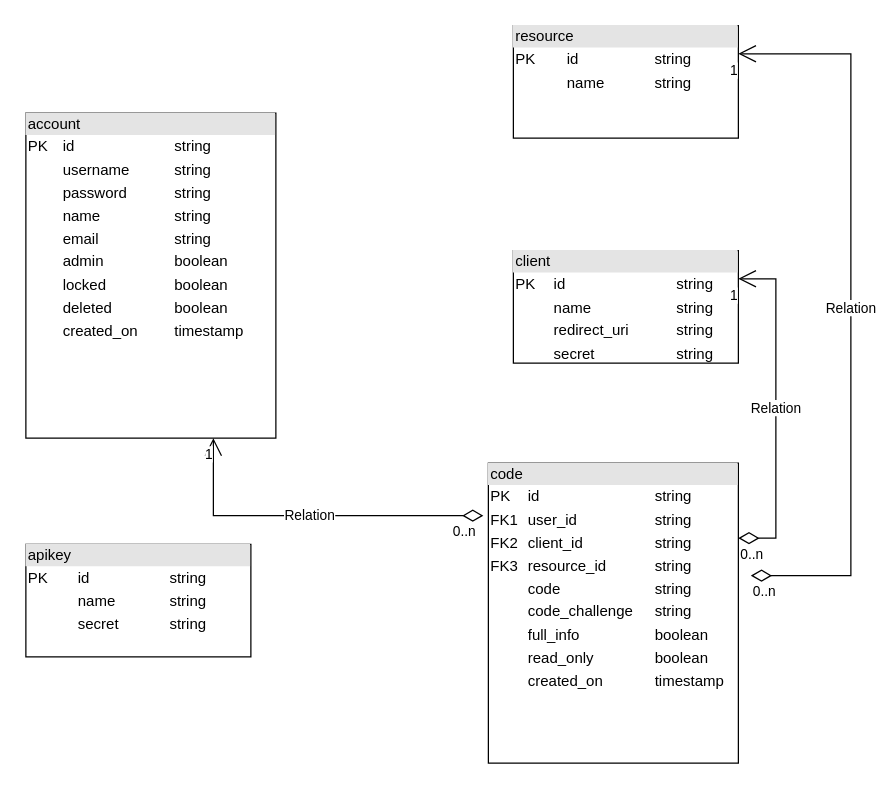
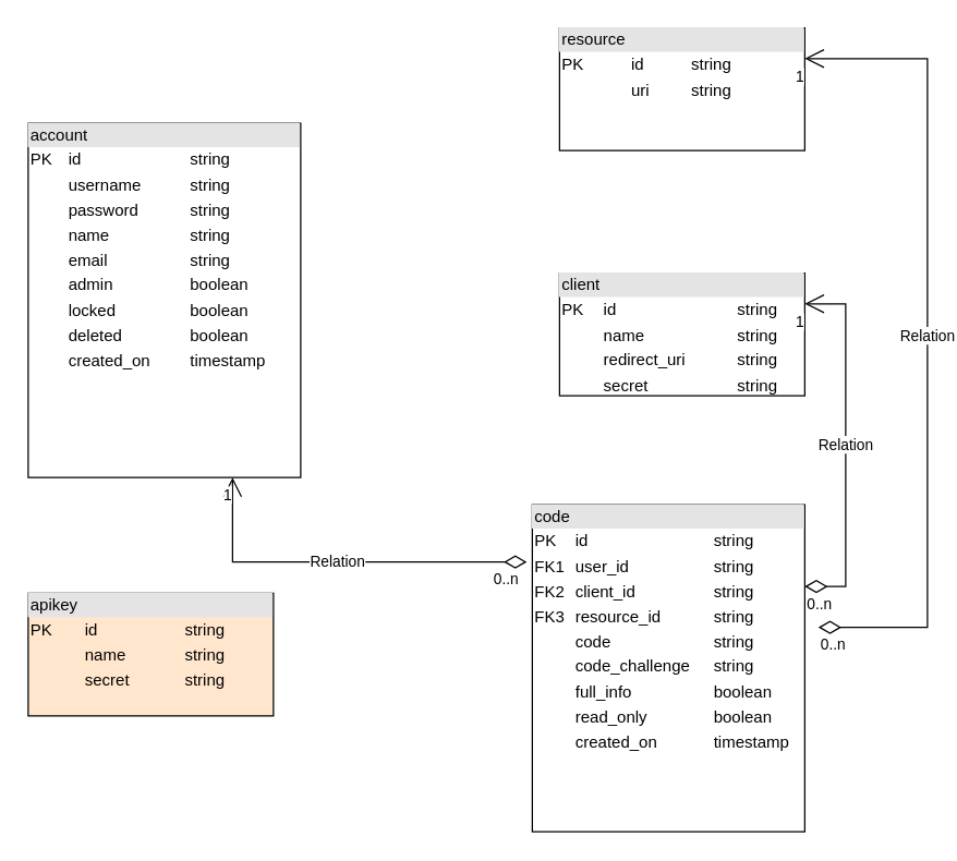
  <mxCell id="0" />
  <mxCell id="1" parent="0" />
  <mxCell id="2" value="&lt;div style=&quot;box-sizing:border-box;width:100%;background:#e4e4e4;padding:2px;&quot;&gt;account&lt;/div&gt;&lt;table style=&quot;width:100%;font-size:1em;&quot; cellspacing=&quot;0&quot; cellpadding=&quot;2&quot;&gt;&lt;tbody&gt;&lt;tr&gt;&lt;td&gt;PK&lt;/td&gt;&lt;td&gt;id&lt;/td&gt;&lt;td&gt;string&lt;br&gt;&lt;/td&gt;&lt;/tr&gt;&lt;tr&gt;&lt;td&gt;&lt;br&gt;&lt;/td&gt;&lt;td&gt;username&lt;br&gt;&lt;/td&gt;&lt;td&gt;string&lt;br&gt;&lt;/td&gt;&lt;/tr&gt;&lt;tr&gt;&lt;td&gt;&lt;/td&gt;&lt;td&gt;password&lt;br&gt;&lt;/td&gt;&lt;td&gt;string&lt;br&gt;&lt;/td&gt;&lt;/tr&gt;&lt;tr&gt;&lt;td&gt;&lt;br&gt;&lt;/td&gt;&lt;td&gt;name&lt;br&gt;&lt;/td&gt;&lt;td&gt;string&lt;br&gt;&lt;/td&gt;&lt;/tr&gt;&lt;tr&gt;&lt;td&gt;&lt;br&gt;&lt;/td&gt;&lt;td&gt;email&lt;br&gt;&lt;/td&gt;&lt;td&gt;string&lt;br&gt;&lt;/td&gt;&lt;/tr&gt;&lt;tr&gt;&lt;td&gt;&lt;br&gt;&lt;/td&gt;&lt;td&gt;admin&lt;br&gt;&lt;/td&gt;&lt;td&gt;boolean&lt;br&gt;&lt;/td&gt;&lt;/tr&gt;&lt;tr&gt;&lt;td&gt;&lt;br&gt;&lt;/td&gt;&lt;td&gt;locked&lt;br&gt;&lt;/td&gt;&lt;td&gt;boolean&lt;br&gt;&lt;/td&gt;&lt;/tr&gt;&lt;tr&gt;&lt;td&gt;&lt;br&gt;&lt;/td&gt;&lt;td&gt;deleted&lt;br&gt;&lt;/td&gt;&lt;td&gt;boolean&lt;br&gt;&lt;/td&gt;&lt;/tr&gt;&lt;tr&gt;&lt;td&gt;&lt;br&gt;&lt;/td&gt;&lt;td&gt;created_on&lt;br&gt;&lt;/td&gt;&lt;td&gt;timestamp&lt;br&gt;&lt;/td&gt;&lt;/tr&gt;&lt;/tbody&gt;&lt;/table&gt;" style="verticalAlign=top;align=left;overflow=fill;html=1;" vertex="1" parent="1"><mxGeometry x="20" y="90" width="200" height="260" as="geometry" /></mxCell>
  <mxCell id="3" value="&lt;div style=&quot;box-sizing:border-box;width:100%;background:#e4e4e4;padding:2px;&quot;&gt;client&lt;/div&gt;&lt;table style=&quot;width:100%;font-size:1em;&quot; cellspacing=&quot;0&quot; cellpadding=&quot;2&quot;&gt;&lt;tbody&gt;&lt;tr&gt;&lt;td&gt;PK&lt;/td&gt;&lt;td&gt;id&lt;br&gt;&lt;/td&gt;&lt;td&gt;string&lt;br&gt;&lt;/td&gt;&lt;/tr&gt;&lt;tr&gt;&lt;td&gt;&lt;br&gt;&lt;/td&gt;&lt;td&gt;name&lt;br&gt;&lt;/td&gt;&lt;td&gt;string&lt;br&gt;&lt;/td&gt;&lt;/tr&gt;&lt;tr&gt;&lt;td&gt;&lt;/td&gt;&lt;td&gt;redirect_uri&lt;br&gt;&lt;/td&gt;&lt;td&gt;string&lt;br&gt;&lt;/td&gt;&lt;/tr&gt;&lt;tr&gt;&lt;td&gt;&lt;br&gt;&lt;/td&gt;&lt;td&gt;secret&lt;br&gt;&lt;/td&gt;&lt;td&gt;string&lt;br&gt;&lt;/td&gt;&lt;/tr&gt;&lt;/tbody&gt;&lt;/table&gt;" style="verticalAlign=top;align=left;overflow=fill;html=1;" vertex="1" parent="1"><mxGeometry x="410" y="200" width="180" height="90" as="geometry" /></mxCell>
- <mxCell id="4" value="&lt;div style=&quot;box-sizing:border-box;width:100%;background:#e4e4e4;padding:2px;&quot;&gt;resource&lt;/div&gt;&lt;table style=&quot;width:100%;font-size:1em;&quot; cellspacing=&quot;0&quot; cellpadding=&quot;2&quot;&gt;&lt;tbody&gt;&lt;tr&gt;&lt;td&gt;PK&lt;/td&gt;&lt;td&gt;id&lt;/td&gt;&lt;td&gt;string&lt;br&gt;&lt;/td&gt;&lt;/tr&gt;&lt;tr&gt;&lt;td&gt;&lt;br&gt;&lt;/td&gt;&lt;td&gt;name&lt;br&gt;&lt;/td&gt;&lt;td&gt;string&lt;br&gt;&lt;/td&gt;&lt;/tr&gt;&lt;tr&gt;&lt;td&gt;&lt;/td&gt;&lt;td&gt;&lt;br&gt;&lt;/td&gt;&lt;td&gt;&lt;br&gt;&lt;/td&gt;&lt;/tr&gt;&lt;/tbody&gt;&lt;/table&gt;" style="verticalAlign=top;align=left;overflow=fill;html=1;" vertex="1" parent="1"><mxGeometry x="410" y="20" width="180" height="90" as="geometry" /></mxCell>
+ <mxCell id="4" value="&lt;div style=&quot;box-sizing:border-box;width:100%;background:#e4e4e4;padding:2px;&quot;&gt;resource&lt;/div&gt;&lt;table style=&quot;width:100%;font-size:1em;&quot; cellspacing=&quot;0&quot; cellpadding=&quot;2&quot;&gt;&lt;tbody&gt;&lt;tr&gt;&lt;td&gt;PK&lt;/td&gt;&lt;td&gt;id&lt;/td&gt;&lt;td&gt;string&lt;br&gt;&lt;/td&gt;&lt;/tr&gt;&lt;tr&gt;&lt;td&gt;&lt;br&gt;&lt;/td&gt;&lt;td&gt;uri&lt;br&gt;&lt;/td&gt;&lt;td&gt;string&lt;br&gt;&lt;/td&gt;&lt;/tr&gt;&lt;tr&gt;&lt;td&gt;&lt;/td&gt;&lt;td&gt;&lt;br&gt;&lt;/td&gt;&lt;td&gt;&lt;br&gt;&lt;/td&gt;&lt;/tr&gt;&lt;/tbody&gt;&lt;/table&gt;" style="verticalAlign=top;align=left;overflow=fill;html=1;" vertex="1" parent="1"><mxGeometry x="410" y="20" width="180" height="90" as="geometry" /></mxCell>
  <mxCell id="5" value="&lt;div style=&quot;box-sizing:border-box;width:100%;background:#e4e4e4;padding:2px;&quot;&gt;code&lt;/div&gt;&lt;table style=&quot;width:100%;font-size:1em;&quot; cellspacing=&quot;0&quot; cellpadding=&quot;2&quot;&gt;&lt;tbody&gt;&lt;tr&gt;&lt;td&gt;PK&lt;/td&gt;&lt;td&gt;id&lt;/td&gt;&lt;td&gt;string&lt;br&gt;&lt;/td&gt;&lt;/tr&gt;&lt;tr&gt;&lt;td&gt;FK1&lt;/td&gt;&lt;td&gt;user_id&lt;br&gt;&lt;/td&gt;&lt;td&gt;string&lt;br&gt;&lt;/td&gt;&lt;/tr&gt;&lt;tr&gt;&lt;td&gt;FK2&lt;/td&gt;&lt;td&gt;client_id&lt;br&gt;&lt;/td&gt;&lt;td&gt;string&lt;br&gt;&lt;/td&gt;&lt;/tr&gt;&lt;tr&gt;&lt;td&gt;FK3&lt;br&gt;&lt;/td&gt;&lt;td&gt;resource_id&lt;br&gt;&lt;/td&gt;&lt;td&gt;string&lt;br&gt;&lt;/td&gt;&lt;/tr&gt;&lt;tr&gt;&lt;td&gt;&lt;br&gt;&lt;/td&gt;&lt;td&gt;code&lt;br&gt;&lt;/td&gt;&lt;td&gt;string&lt;br&gt;&lt;/td&gt;&lt;/tr&gt;&lt;tr&gt;&lt;td&gt;&lt;br&gt;&lt;/td&gt;&lt;td&gt;code_challenge&lt;br&gt;&lt;/td&gt;&lt;td&gt;string&lt;br&gt;&lt;/td&gt;&lt;/tr&gt;&lt;tr&gt;&lt;td&gt;&lt;br&gt;&lt;/td&gt;&lt;td&gt;full_info&lt;br&gt;&lt;/td&gt;&lt;td&gt;boolean&lt;br&gt;&lt;/td&gt;&lt;/tr&gt;&lt;tr&gt;&lt;td&gt;&lt;br&gt;&lt;/td&gt;&lt;td&gt;read_only&lt;br&gt;&lt;/td&gt;&lt;td&gt;boolean&lt;br&gt;&lt;/td&gt;&lt;/tr&gt;&lt;tr&gt;&lt;td&gt;&lt;br&gt;&lt;/td&gt;&lt;td&gt;created_on&lt;br&gt;&lt;/td&gt;&lt;td&gt;timestamp&lt;br&gt;&lt;/td&gt;&lt;/tr&gt;&lt;/tbody&gt;&lt;/table&gt;" style="verticalAlign=top;align=left;overflow=fill;html=1;" vertex="1" parent="1"><mxGeometry x="390" y="370" width="200" height="240" as="geometry" /></mxCell>
- <mxCell id="6" value="&lt;div style=&quot;box-sizing:border-box;width:100%;background:#e4e4e4;padding:2px;&quot;&gt;apikey&lt;/div&gt;&lt;table style=&quot;width:100%;font-size:1em;&quot; cellspacing=&quot;0&quot; cellpadding=&quot;2&quot;&gt;&lt;tbody&gt;&lt;tr&gt;&lt;td&gt;PK&lt;/td&gt;&lt;td&gt;id&lt;/td&gt;&lt;td&gt;string&lt;br&gt;&lt;/td&gt;&lt;/tr&gt;&lt;tr&gt;&lt;td&gt;&lt;br&gt;&lt;/td&gt;&lt;td&gt;name&lt;br&gt;&lt;/td&gt;&lt;td&gt;string&lt;br&gt;&lt;/td&gt;&lt;/tr&gt;&lt;tr&gt;&lt;td&gt;&lt;br&gt;&lt;/td&gt;&lt;td&gt;secret&lt;br&gt;&lt;/td&gt;&lt;td&gt;string&lt;br&gt;&lt;/td&gt;&lt;/tr&gt;&lt;/tbody&gt;&lt;/table&gt;" style="verticalAlign=top;align=left;overflow=fill;html=1;" vertex="1" parent="1"><mxGeometry x="20" y="435" width="180" height="90" as="geometry" /></mxCell>
+ <mxCell id="6" value="&lt;div style=&quot;box-sizing:border-box;width:100%;background:#e4e4e4;padding:2px;&quot;&gt;apikey&lt;/div&gt;&lt;table style=&quot;width:100%;font-size:1em;&quot; cellspacing=&quot;0&quot; cellpadding=&quot;2&quot;&gt;&lt;tbody&gt;&lt;tr&gt;&lt;td&gt;PK&lt;/td&gt;&lt;td&gt;id&lt;/td&gt;&lt;td&gt;string&lt;br&gt;&lt;/td&gt;&lt;/tr&gt;&lt;tr&gt;&lt;td&gt;&lt;br&gt;&lt;/td&gt;&lt;td&gt;name&lt;br&gt;&lt;/td&gt;&lt;td&gt;string&lt;br&gt;&lt;/td&gt;&lt;/tr&gt;&lt;tr&gt;&lt;td&gt;&lt;br&gt;&lt;/td&gt;&lt;td&gt;secret&lt;br&gt;&lt;/td&gt;&lt;td&gt;string&lt;br&gt;&lt;/td&gt;&lt;/tr&gt;&lt;/tbody&gt;&lt;/table&gt;" style="verticalAlign=top;align=left;overflow=fill;html=1;fillColor=#ffe6cc;" vertex="1" parent="1"><mxGeometry x="20" y="435" width="180" height="90" as="geometry" /></mxCell>
  <mxCell id="7" value="Relation" style="endArrow=open;html=1;endSize=12;startArrow=diamondThin;startSize=14;startFill=0;edgeStyle=orthogonalEdgeStyle;rounded=0;entryX=0.75;entryY=1;entryDx=0;entryDy=0;exitX=-0.02;exitY=0.175;exitDx=0;exitDy=0;exitPerimeter=0;" edge="1" parent="1" source="5" target="2"><mxGeometry relative="1" as="geometry"><mxPoint x="250" y="360" as="sourcePoint" /><mxPoint x="410" y="360" as="targetPoint" /></mxGeometry></mxCell>
  <mxCell id="8" value="0..n" style="edgeLabel;resizable=0;html=1;align=left;verticalAlign=top;" connectable="0" vertex="1" parent="7"><mxGeometry x="-1" relative="1" as="geometry"><mxPoint x="-26" as="offset" /></mxGeometry></mxCell>
  <mxCell id="9" value="1" style="edgeLabel;resizable=0;html=1;align=right;verticalAlign=top;" connectable="0" vertex="1" parent="7"><mxGeometry x="1" relative="1" as="geometry" /></mxCell>
  <mxCell id="10" value="Relation" style="endArrow=open;html=1;endSize=12;startArrow=diamondThin;startSize=14;startFill=0;edgeStyle=orthogonalEdgeStyle;rounded=0;exitX=1;exitY=0.25;exitDx=0;exitDy=0;entryX=1;entryY=0.25;entryDx=0;entryDy=0;" edge="1" parent="1" source="5" target="3"><mxGeometry relative="1" as="geometry"><mxPoint x="250" y="360" as="sourcePoint" /><mxPoint x="410" y="360" as="targetPoint" /><Array as="points"><mxPoint x="620" y="430" /><mxPoint x="620" y="223" /></Array></mxGeometry></mxCell>
  <mxCell id="11" value="0..n" style="edgeLabel;resizable=0;html=1;align=left;verticalAlign=top;" connectable="0" vertex="1" parent="10"><mxGeometry x="-1" relative="1" as="geometry" /></mxCell>
  <mxCell id="12" value="1" style="edgeLabel;resizable=0;html=1;align=right;verticalAlign=top;" connectable="0" vertex="1" parent="10"><mxGeometry x="1" relative="1" as="geometry" /></mxCell>
  <mxCell id="13" value="Relation" style="endArrow=open;html=1;endSize=12;startArrow=diamondThin;startSize=14;startFill=0;edgeStyle=orthogonalEdgeStyle;rounded=0;entryX=1;entryY=0.25;entryDx=0;entryDy=0;" edge="1" parent="1" target="4"><mxGeometry relative="1" as="geometry"><mxPoint x="600" y="460" as="sourcePoint" /><mxPoint x="410" y="360" as="targetPoint" /><Array as="points"><mxPoint x="680" y="460" /><mxPoint x="680" y="43" /></Array></mxGeometry></mxCell>
  <mxCell id="14" value="0..n" style="edgeLabel;resizable=0;html=1;align=left;verticalAlign=top;" connectable="0" vertex="1" parent="13"><mxGeometry x="-1" relative="1" as="geometry" /></mxCell>
  <mxCell id="15" value="1" style="edgeLabel;resizable=0;html=1;align=right;verticalAlign=top;" connectable="0" vertex="1" parent="13"><mxGeometry x="1" relative="1" as="geometry" /></mxCell>
